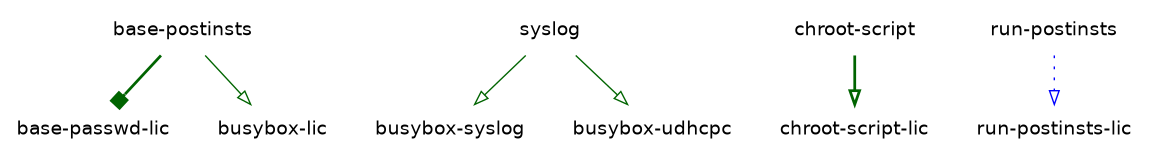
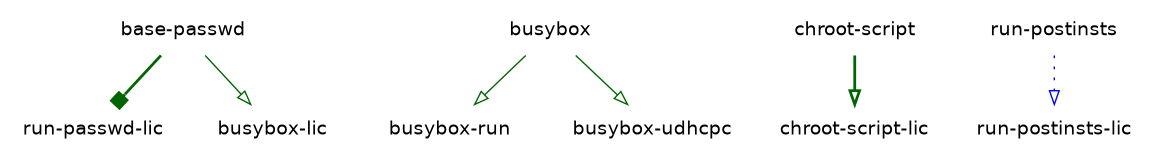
  digraph {
    fontname="DejaVu Sans"
    node [color=gray40 fontname="DejaVu Sans" shape=plaintext]
    edge [arrowhead=onormal color=darkgreen fontname="DejaVu Sans" style=solid]
-   "base-passwd" [label="base-postinsts"]
-   "base-passwd-lic"
+   "base-passwd"
+   "base-passwd-lic" [label="run-passwd-lic"]
    "busybox-lic" [color=brown]
-   busybox [label=syslog]
-   "busybox-syslog"
+   busybox
+   "busybox-syslog" [label="busybox-run"]
    "busybox-udhcpc" [color=brown]
    "chroot-script" [color=teal]
    "chroot-script-lic" [color=teal]
    "run-postinsts" [color=teal]
    "run-postinsts-lic" [color=teal]
    "base-passwd" -> "base-passwd-lic" [arrowhead=box style=bold]
    "base-passwd" -> "busybox-lic"
    busybox -> "busybox-syslog"
    busybox -> "busybox-udhcpc"
    "chroot-script" -> "chroot-script-lic" [style=bold]
    "run-postinsts" -> "run-postinsts-lic" [color=blue style=dotted]
  }
